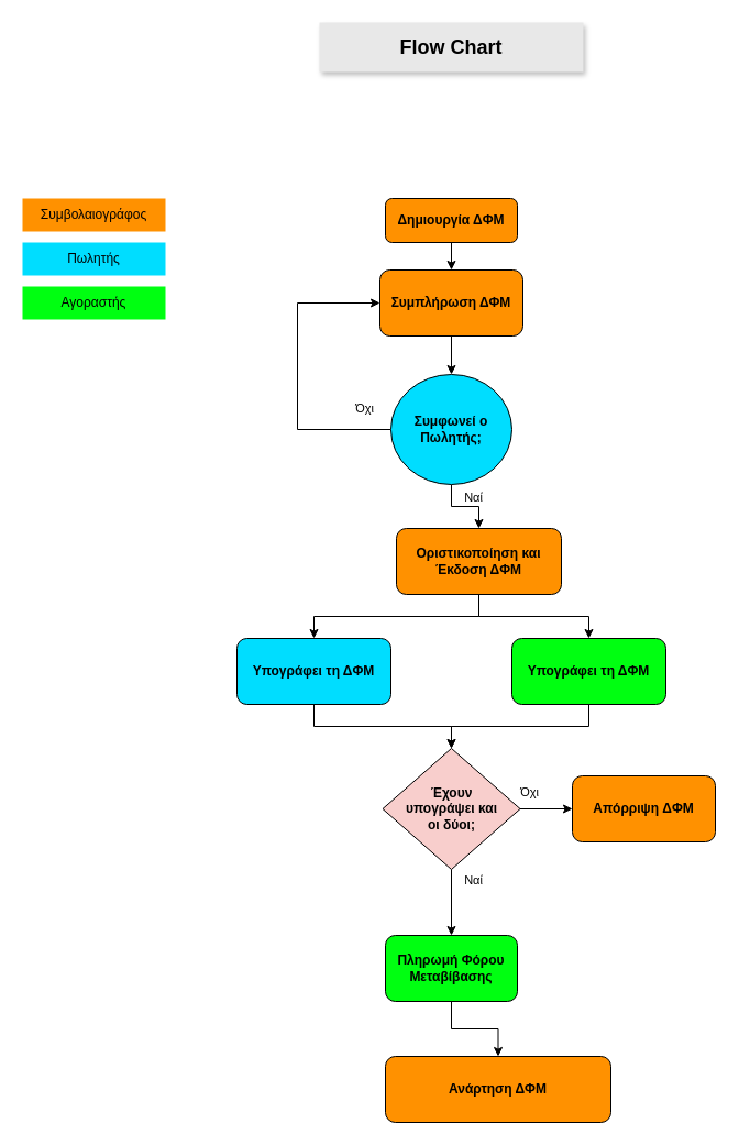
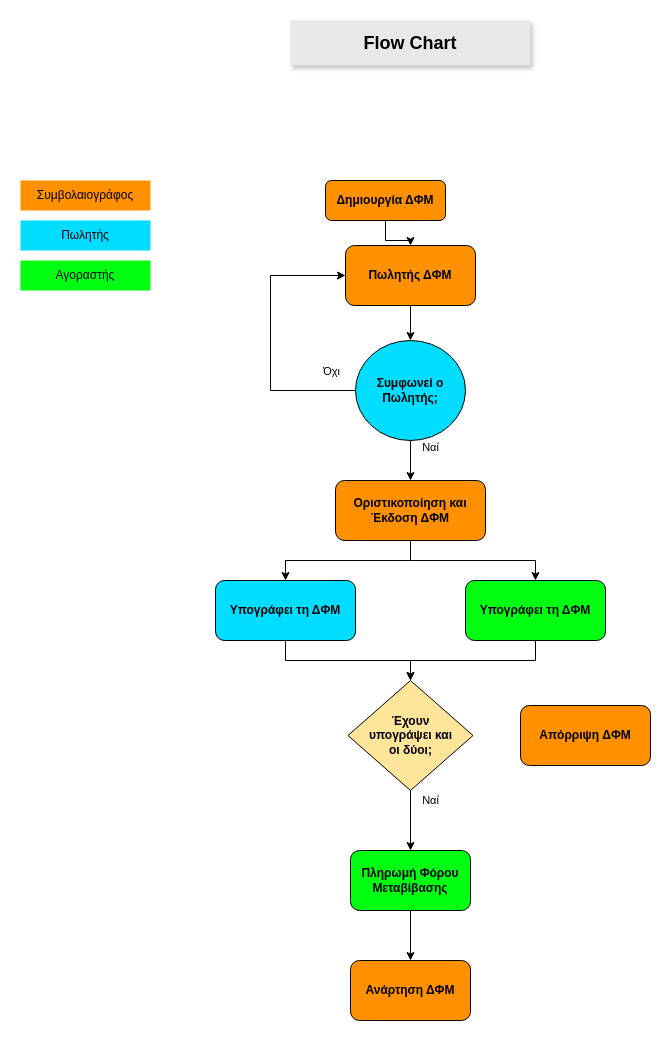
  <mxCell id="0" />
  <mxCell id="1" parent="0" />
  <mxCell id="2" style="edgeStyle=orthogonalEdgeStyle;rounded=0;orthogonalLoop=1;jettySize=auto;html=1;exitX=0.5;exitY=1;exitDx=0;exitDy=0;" parent="1" source="20" target="16" edge="1"><mxGeometry relative="1" as="geometry"><mxPoint x="410" y="330" as="targetPoint" /></mxGeometry></mxCell>
  <mxCell id="3" style="edgeStyle=orthogonalEdgeStyle;rounded=0;orthogonalLoop=1;jettySize=auto;html=1;" parent="1" source="4" target="20" edge="1"><mxGeometry relative="1" as="geometry" /></mxCell>
- <mxCell id="4" value="Δημιουργία ΔΦΜ" style="rounded=1;whiteSpace=wrap;html=1;fontSize=12;glass=0;strokeWidth=1;shadow=0;fillColor=#FF9100;fontStyle=1" parent="1" vertex="1"><mxGeometry x="350" y="180" width="120" height="40" as="geometry" /></mxCell>
+ <mxCell id="4" value="Δημιουργία ΔΦΜ" style="rounded=1;whiteSpace=wrap;html=1;fontSize=12;glass=0;strokeWidth=1;shadow=0;fillColor=#FF9100;fontStyle=1" parent="1" vertex="1"><mxGeometry x="325" y="180" width="120" height="40" as="geometry" /></mxCell>
  <mxCell id="5" style="edgeStyle=orthogonalEdgeStyle;rounded=0;orthogonalLoop=1;jettySize=auto;html=1;exitX=0.5;exitY=1;exitDx=0;exitDy=0;" parent="1" source="7" target="9" edge="1"><mxGeometry relative="1" as="geometry" /></mxCell>
  <mxCell id="6" style="edgeStyle=orthogonalEdgeStyle;rounded=0;orthogonalLoop=1;jettySize=auto;html=1;" parent="1" source="7" target="24" edge="1"><mxGeometry relative="1" as="geometry" /></mxCell>
- <mxCell id="7" value="Οριστικοποίηση και Έκδοση ΔΦΜ" style="rounded=1;whiteSpace=wrap;html=1;fillColor=#FF9100;fontStyle=1" parent="1" vertex="1"><mxGeometry x="360" y="480" width="150" height="60" as="geometry" /></mxCell>
+ <mxCell id="7" value="Οριστικοποίηση και Έκδοση ΔΦΜ" style="rounded=1;whiteSpace=wrap;html=1;fillColor=#FF9100;fontStyle=1" parent="1" vertex="1"><mxGeometry x="335" y="480" width="150" height="60" as="geometry" /></mxCell>
  <mxCell id="8" style="edgeStyle=orthogonalEdgeStyle;rounded=0;orthogonalLoop=1;jettySize=auto;html=1;" parent="1" source="9" target="19" edge="1"><mxGeometry relative="1" as="geometry" /></mxCell>
  <mxCell id="9" value="Υπογράφει τη ΔΦΜ" style="rounded=1;whiteSpace=wrap;html=1;fillColor=#00DDFF;fontStyle=1" parent="1" vertex="1"><mxGeometry x="215" y="580" width="140" height="60" as="geometry" /></mxCell>
  <mxCell id="10" value="Συμβολαιογράφος" style="text;html=1;strokeColor=none;fillColor=#FF9100;align=center;verticalAlign=middle;whiteSpace=wrap;rounded=0;" parent="1" vertex="1"><mxGeometry x="20" y="180" width="130" height="30" as="geometry" /></mxCell>
  <mxCell id="11" value="Πωλητής" style="text;html=1;strokeColor=none;fillColor=#00DDFF;align=center;verticalAlign=middle;whiteSpace=wrap;rounded=0;" parent="1" vertex="1"><mxGeometry x="20" y="220" width="130" height="30" as="geometry" /></mxCell>
  <mxCell id="12" value="Αγοραστής" style="text;html=1;strokeColor=none;fillColor=#00FF11;align=center;verticalAlign=middle;whiteSpace=wrap;rounded=0;" parent="1" vertex="1"><mxGeometry x="20" y="260" width="130" height="30" as="geometry" /></mxCell>
  <mxCell id="13" style="edgeStyle=orthogonalEdgeStyle;rounded=0;orthogonalLoop=1;jettySize=auto;html=1;entryX=0;entryY=0.5;entryDx=0;entryDy=0;exitX=0;exitY=0.5;exitDx=0;exitDy=0;" parent="1" source="16" target="20" edge="1"><mxGeometry relative="1" as="geometry"><mxPoint x="170" y="500" as="targetPoint" /><Array as="points"><mxPoint x="270" y="390" /><mxPoint x="270" y="275" /></Array></mxGeometry></mxCell>
  <mxCell id="14" value="Όχι" style="edgeLabel;html=1;align=center;verticalAlign=middle;resizable=0;points=[];" parent="13" vertex="1" connectable="0"><mxGeometry x="-0.549" y="-4" relative="1" as="geometry"><mxPoint x="37" y="-16" as="offset" /></mxGeometry></mxCell>
  <mxCell id="15" value="Ναί" style="edgeStyle=orthogonalEdgeStyle;rounded=0;orthogonalLoop=1;jettySize=auto;html=1;" parent="1" source="16" target="7" edge="1"><mxGeometry x="-0.636" y="20" relative="1" as="geometry"><mxPoint as="offset" /></mxGeometry></mxCell>
  <mxCell id="16" value="Συμφωνεί ο Πωλητής;" style="ellipse;whiteSpace=wrap;html=1;fillColor=#00DDFF;fontStyle=1;" parent="1" vertex="1"><mxGeometry x="355" y="340" width="110" height="100" as="geometry" /></mxCell>
  <mxCell id="17" value="Ναί" style="edgeStyle=orthogonalEdgeStyle;rounded=0;orthogonalLoop=1;jettySize=auto;html=1;" parent="1" source="19" target="22" edge="1"><mxGeometry x="-0.667" y="20" relative="1" as="geometry"><mxPoint as="offset" /></mxGeometry></mxCell>
- <mxCell id="18" value="Όχι" style="edgeStyle=orthogonalEdgeStyle;rounded=0;orthogonalLoop=1;jettySize=auto;html=1;" parent="1" source="19" target="25" edge="1"><mxGeometry x="-0.684" y="15" relative="1" as="geometry"><mxPoint as="offset" /></mxGeometry></mxCell>
- <mxCell id="19" value="Έχουν&lt;br&gt;υπογράψει και&lt;br&gt;οι δύοι;" style="rhombus;whiteSpace=wrap;html=1;fillColor=#f8cecc;fontStyle=1;" parent="1" vertex="1"><mxGeometry x="347.5" y="680" width="125" height="110" as="geometry" /></mxCell>
- <mxCell id="20" value="Συμπλήρωση ΔΦΜ" style="rounded=1;whiteSpace=wrap;html=1;fillColor=#FF9100;fontStyle=1" parent="1" vertex="1"><mxGeometry x="345" y="245" width="130" height="60" as="geometry" /></mxCell>
+ <mxCell id="19" value="Έχουν&lt;br&gt;υπογράψει και&lt;br&gt;οι δύοι;" style="rhombus;whiteSpace=wrap;html=1;fillColor=#FFE599;fontStyle=1" parent="1" vertex="1"><mxGeometry x="347.5" y="680" width="125" height="110" as="geometry" /></mxCell>
+ <mxCell id="20" value="Πωλητής ΔΦΜ" style="rounded=1;whiteSpace=wrap;html=1;fillColor=#FF9100;fontStyle=1" parent="1" vertex="1"><mxGeometry x="345" y="245" width="130" height="60" as="geometry" /></mxCell>
  <mxCell id="21" style="edgeStyle=orthogonalEdgeStyle;rounded=0;orthogonalLoop=1;jettySize=auto;html=1;" parent="1" source="22" target="26" edge="1"><mxGeometry relative="1" as="geometry" /></mxCell>
  <mxCell id="22" value="Πληρωμή Φόρου Μεταβίβασης" style="rounded=1;whiteSpace=wrap;html=1;fillColor=#00FF11;fontStyle=1" parent="1" vertex="1"><mxGeometry x="350" y="850" width="120" height="60" as="geometry" /></mxCell>
  <mxCell id="23" style="edgeStyle=orthogonalEdgeStyle;rounded=0;orthogonalLoop=1;jettySize=auto;html=1;" parent="1" source="24" target="19" edge="1"><mxGeometry relative="1" as="geometry" /></mxCell>
  <mxCell id="24" value="Υπογράφει τη ΔΦΜ" style="rounded=1;whiteSpace=wrap;html=1;fillColor=#00FF11;fontStyle=1" parent="1" vertex="1"><mxGeometry x="465" y="580" width="140" height="60" as="geometry" /></mxCell>
  <mxCell id="25" value="&lt;span style=&quot;background-color: initial;&quot;&gt;Απόρριψη&lt;/span&gt;&amp;nbsp;ΔΦΜ" style="rounded=1;whiteSpace=wrap;html=1;fillColor=#FF9100;fontStyle=1" parent="1" vertex="1"><mxGeometry x="520" y="705" width="130" height="60" as="geometry" /></mxCell>
- <mxCell id="26" value="Ανάρτηση ΔΦΜ" style="rounded=1;whiteSpace=wrap;html=1;fillColor=#FF9100;fontStyle=1" parent="1" vertex="1"><mxGeometry x="350" y="960" width="205" height="60" as="geometry" /></mxCell>
+ <mxCell id="26" value="Ανάρτηση ΔΦΜ" style="rounded=1;whiteSpace=wrap;html=1;fillColor=#FF9100;fontStyle=1" parent="1" vertex="1"><mxGeometry x="350" y="960" width="120" height="60" as="geometry" /></mxCell>
  <mxCell id="27" value="&lt;font style=&quot;font-size: 18px;&quot;&gt;Flow Chart&lt;/font&gt;" style="text;html=1;strokeColor=none;fillColor=#E8E8E8;align=center;verticalAlign=middle;whiteSpace=wrap;rounded=0;fontStyle=1;shadow=1;" parent="1" vertex="1"><mxGeometry x="290" y="20" width="240" height="45" as="geometry" /></mxCell>
